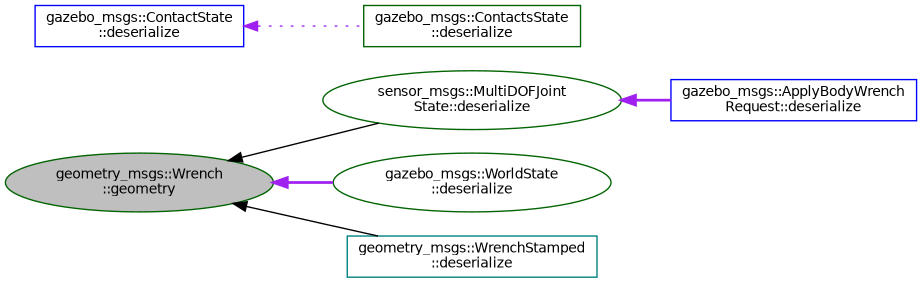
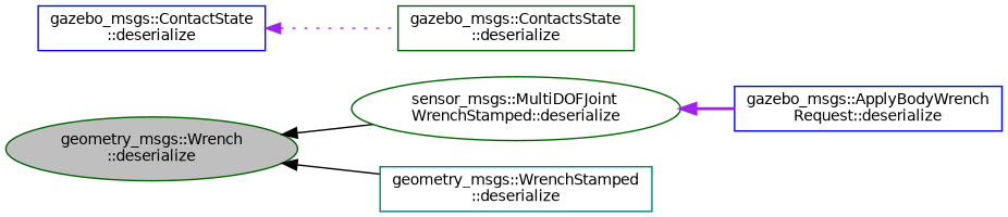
  digraph {
    rankdir=LR
    node [color=darkgreen fillcolor=white fontname=Helvetica fontsize=10 shape=box style=filled]
    edge [color=purple dir=back fontname=Helvetica fontsize=10 labelfontname=Helvetica labelfontsize=10 style=solid]
-   n1 [fillcolor=grey75 fontcolor=black height=0.2 label="geometry_msgs::Wrench\l::geometry" shape=ellipse width=0.4]
-   n2 [height=0.2 label="sensor_msgs::MultiDOFJoint\lState::deserialize" shape=ellipse width=0.4]
-   n3 [height=0.2 label="gazebo_msgs::WorldState\l::deserialize" shape=ellipse width=0.4]
+   n1 [fillcolor=grey75 fontcolor=black height=0.2 label="geometry_msgs::Wrench\l::deserialize" shape=ellipse width=0.4]
+   n2 [height=0.2 label="sensor_msgs::MultiDOFJoint\lWrenchStamped::deserialize" shape=ellipse width=0.4]
    n4 [color=teal height=0.2 label="geometry_msgs::WrenchStamped\l::deserialize" width=0.4]
    n5 [color=blue height=0.2 label="gazebo_msgs::ApplyBodyWrench\lRequest::deserialize" width=0.4]
    n6 [color=blue height=0.2 label="gazebo_msgs::ContactState\l::deserialize" width=0.4]
    n7 [height=0.2 label="gazebo_msgs::ContactsState\l::deserialize" width=0.4]
    n1 -> n2 [color=black]
-   n1 -> n3 [style=bold]
    n1 -> n4 [color=black]
    n2 -> n5 [style=bold]
    n6 -> n7 [style=dotted]
  }
